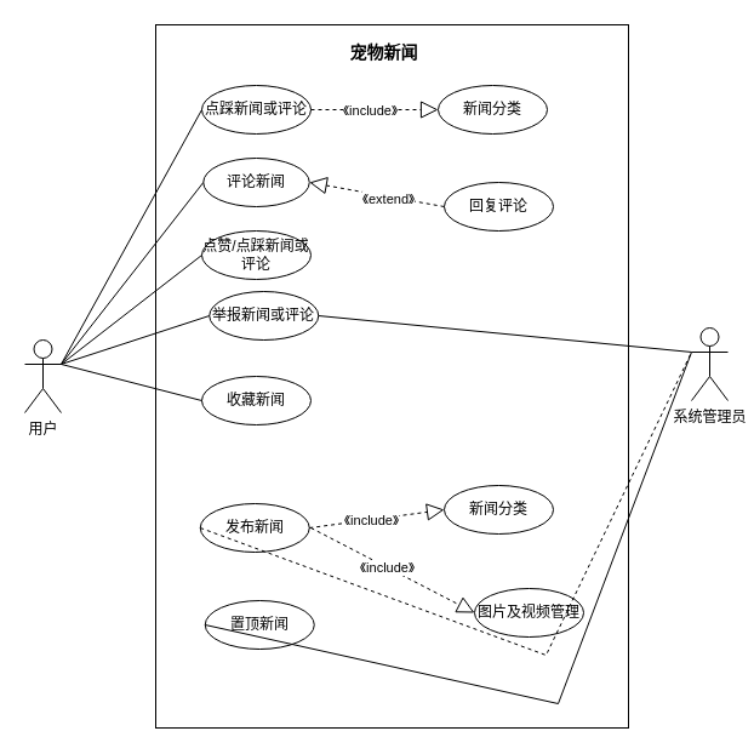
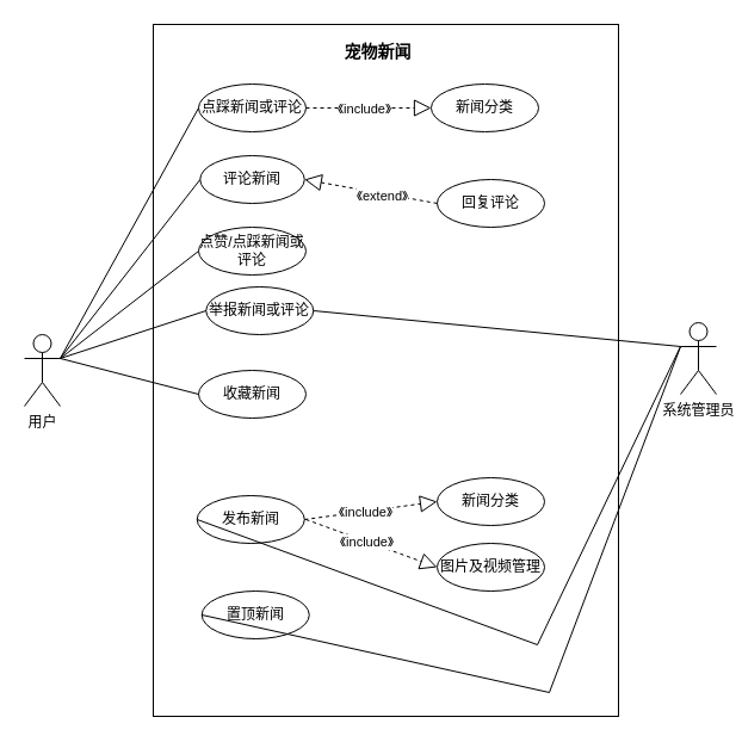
  <mxCell id="0" />
  <mxCell id="1" parent="0" />
  <mxCell id="2" value="" style="rounded=0;whiteSpace=wrap;html=1;" vertex="1" parent="1"><mxGeometry x="128" y="20" width="390" height="580" as="geometry" /></mxCell>
  <mxCell id="3" value="用户" style="shape=umlActor;verticalLabelPosition=bottom;verticalAlign=top;html=1;outlineConnect=0;" vertex="1" parent="1"><mxGeometry x="20" y="280" width="30" height="60" as="geometry" /></mxCell>
  <mxCell id="4" value="系统管理员" style="shape=umlActor;verticalLabelPosition=bottom;verticalAlign=top;html=1;outlineConnect=0;" vertex="1" parent="1"><mxGeometry x="570" y="270" width="30" height="60" as="geometry" /></mxCell>
  <mxCell id="5" value="&lt;font style=&quot;font-size: 14px;&quot;&gt;宠物新闻&lt;/font&gt;" style="text;strokeColor=none;fillColor=none;html=1;fontSize=24;fontStyle=1;verticalAlign=middle;align=center;" vertex="1" parent="1"><mxGeometry x="266" y="20" width="100" height="40" as="geometry" /></mxCell>
  <mxCell id="6" value="点踩新闻或评论" style="ellipse;whiteSpace=wrap;html=1;" vertex="1" parent="1"><mxGeometry x="166" y="70" width="90" height="40" as="geometry" /></mxCell>
  <mxCell id="7" value="评论新闻" style="ellipse;whiteSpace=wrap;html=1;" vertex="1" parent="1"><mxGeometry x="167.25" y="130" width="87.5" height="40" as="geometry" /></mxCell>
  <mxCell id="8" value="点赞/点踩新闻或评论" style="ellipse;whiteSpace=wrap;html=1;" vertex="1" parent="1"><mxGeometry x="166" y="190" width="90" height="40" as="geometry" /></mxCell>
  <mxCell id="9" value="举报新闻或评论" style="ellipse;whiteSpace=wrap;html=1;" vertex="1" parent="1"><mxGeometry x="172.25" y="240" width="90" height="40" as="geometry" /></mxCell>
  <mxCell id="10" value="收藏新闻" style="ellipse;whiteSpace=wrap;html=1;" vertex="1" parent="1"><mxGeometry x="166" y="310" width="90" height="40" as="geometry" /></mxCell>
  <mxCell id="11" value="发布新闻" style="ellipse;whiteSpace=wrap;html=1;" vertex="1" parent="1"><mxGeometry x="164.75" y="415" width="90" height="40" as="geometry" /></mxCell>
  <mxCell id="12" value="新闻分类" style="ellipse;whiteSpace=wrap;html=1;" vertex="1" parent="1"><mxGeometry x="366" y="400" width="90" height="40" as="geometry" /></mxCell>
- <mxCell id="13" value="图片及视频管理" style="ellipse;whiteSpace=wrap;html=1;" vertex="1" parent="1"><mxGeometry x="391" y="485" width="90" height="40" as="geometry" /></mxCell>
+ <mxCell id="13" value="图片及视频管理" style="ellipse;whiteSpace=wrap;html=1;" vertex="1" parent="1"><mxGeometry x="366" y="455" width="90" height="40" as="geometry" /></mxCell>
  <mxCell id="14" value="" style="endArrow=block;dashed=1;endFill=0;endSize=12;html=1;rounded=0;entryX=0;entryY=0.5;entryDx=0;entryDy=0;exitX=1;exitY=0.5;exitDx=0;exitDy=0;exitPerimeter=0;" edge="1" parent="1" source="11" target="12"><mxGeometry width="160" relative="1" as="geometry"><mxPoint x="253.5" y="455" as="sourcePoint" /><mxPoint x="363.5" y="435" as="targetPoint" /></mxGeometry></mxCell>
  <mxCell id="15" value="《include》" style="edgeLabel;html=1;align=center;verticalAlign=middle;resizable=0;points=[];" vertex="1" connectable="0" parent="14"><mxGeometry x="-0.083" relative="1" as="geometry"><mxPoint as="offset" /></mxGeometry></mxCell>
  <mxCell id="16" value="" style="endArrow=block;dashed=1;endFill=0;endSize=12;html=1;rounded=0;entryX=0;entryY=0.5;entryDx=0;entryDy=0;" edge="1" parent="1" target="13"><mxGeometry width="160" relative="1" as="geometry"><mxPoint x="256" y="435" as="sourcePoint" /><mxPoint x="363.5" y="500" as="targetPoint" /></mxGeometry></mxCell>
  <mxCell id="17" value="《include》" style="edgeLabel;html=1;align=center;verticalAlign=middle;resizable=0;points=[];" vertex="1" connectable="0" parent="16"><mxGeometry x="-0.083" relative="1" as="geometry"><mxPoint as="offset" /></mxGeometry></mxCell>
  <mxCell id="18" value="置顶新闻" style="ellipse;whiteSpace=wrap;html=1;" vertex="1" parent="1"><mxGeometry x="168.75" y="495" width="90" height="40" as="geometry" /></mxCell>
  <mxCell id="19" value="" style="endArrow=none;html=1;rounded=0;exitX=1;exitY=0.333;exitDx=0;exitDy=0;exitPerimeter=0;entryX=0;entryY=0.5;entryDx=0;entryDy=0;" edge="1" parent="1" source="3" target="6"><mxGeometry width="50" height="50" relative="1" as="geometry"><mxPoint x="190" y="340" as="sourcePoint" /><mxPoint x="240" y="290" as="targetPoint" /></mxGeometry></mxCell>
  <mxCell id="20" value="" style="endArrow=none;html=1;rounded=0;entryX=0;entryY=0.5;entryDx=0;entryDy=0;" edge="1" parent="1" target="7"><mxGeometry width="50" height="50" relative="1" as="geometry"><mxPoint x="50" y="300" as="sourcePoint" /><mxPoint x="180" y="10" as="targetPoint" /></mxGeometry></mxCell>
  <mxCell id="21" value="" style="endArrow=none;html=1;rounded=0;entryX=0;entryY=0.5;entryDx=0;entryDy=0;" edge="1" parent="1" target="8"><mxGeometry width="50" height="50" relative="1" as="geometry"><mxPoint x="50" y="300" as="sourcePoint" /><mxPoint x="181" y="70" as="targetPoint" /></mxGeometry></mxCell>
  <mxCell id="22" value="" style="endArrow=none;html=1;rounded=0;entryX=0;entryY=0.5;entryDx=0;entryDy=0;exitX=1;exitY=0.333;exitDx=0;exitDy=0;exitPerimeter=0;" edge="1" parent="1" source="3" target="9"><mxGeometry width="50" height="50" relative="1" as="geometry"><mxPoint x="60" y="310" as="sourcePoint" /><mxPoint x="180" y="140" as="targetPoint" /></mxGeometry></mxCell>
  <mxCell id="23" value="" style="endArrow=none;html=1;rounded=0;entryX=0;entryY=0.5;entryDx=0;entryDy=0;exitX=1;exitY=0.333;exitDx=0;exitDy=0;exitPerimeter=0;" edge="1" parent="1" source="3" target="10"><mxGeometry width="50" height="50" relative="1" as="geometry"><mxPoint x="60" y="310" as="sourcePoint" /><mxPoint x="180" y="270" as="targetPoint" /></mxGeometry></mxCell>
  <mxCell id="24" value="新闻分类" style="ellipse;whiteSpace=wrap;html=1;" vertex="1" parent="1"><mxGeometry x="361" y="70" width="90" height="40" as="geometry" /></mxCell>
  <mxCell id="25" value="" style="endArrow=block;dashed=1;endFill=0;endSize=12;html=1;rounded=0;entryX=0;entryY=0.5;entryDx=0;entryDy=0;exitX=1;exitY=0.5;exitDx=0;exitDy=0;" edge="1" parent="1" target="24" source="6"><mxGeometry width="160" relative="1" as="geometry"><mxPoint x="246" y="90" as="sourcePoint" /><mxPoint x="414" y="93.95" as="targetPoint" /></mxGeometry></mxCell>
  <mxCell id="26" value="《include》" style="edgeLabel;html=1;align=center;verticalAlign=middle;resizable=0;points=[];" vertex="1" connectable="0" parent="25"><mxGeometry x="-0.083" relative="1" as="geometry"><mxPoint as="offset" /></mxGeometry></mxCell>
  <mxCell id="27" value="回复评论" style="ellipse;whiteSpace=wrap;html=1;" vertex="1" parent="1"><mxGeometry x="366" y="150" width="90" height="40" as="geometry" /></mxCell>
  <mxCell id="28" value="" style="endArrow=block;dashed=1;endFill=0;endSize=12;html=1;rounded=0;entryX=1;entryY=0.5;entryDx=0;entryDy=0;exitX=0;exitY=0.5;exitDx=0;exitDy=0;" edge="1" parent="1" source="27" target="7"><mxGeometry width="160" relative="1" as="geometry"><mxPoint x="74" y="70" as="sourcePoint" /><mxPoint x="274" y="130" as="targetPoint" /></mxGeometry></mxCell>
  <mxCell id="29" value="《extend》" style="edgeLabel;html=1;align=center;verticalAlign=middle;resizable=0;points=[];" vertex="1" connectable="0" parent="28"><mxGeometry x="-0.167" y="2" relative="1" as="geometry"><mxPoint as="offset" /></mxGeometry></mxCell>
- <mxCell id="30" value="" style="endArrow=none;html=1;rounded=0;entryX=0;entryY=0.333;entryDx=0;entryDy=0;exitX=0;exitY=0.5;exitDx=0;exitDy=0;entryPerimeter=0;dashed=1;" edge="1" parent="1" source="11" target="4"><mxGeometry width="50" height="50" relative="1" as="geometry"><mxPoint x="60" y="310" as="sourcePoint" /><mxPoint x="176" y="340" as="targetPoint" /><Array as="points"><mxPoint x="450" y="540" /></Array></mxGeometry></mxCell>
+ <mxCell id="30" value="" style="endArrow=none;html=1;rounded=0;entryX=0;entryY=0.333;entryDx=0;entryDy=0;exitX=0;exitY=0.5;exitDx=0;exitDy=0;entryPerimeter=0;" edge="1" parent="1" source="11" target="4"><mxGeometry width="50" height="50" relative="1" as="geometry"><mxPoint x="60" y="310" as="sourcePoint" /><mxPoint x="176" y="340" as="targetPoint" /><Array as="points"><mxPoint x="450" y="540" /></Array></mxGeometry></mxCell>
  <mxCell id="31" value="" style="endArrow=none;html=1;rounded=0;entryX=0;entryY=0.333;entryDx=0;entryDy=0;exitX=0;exitY=0.5;exitDx=0;exitDy=0;entryPerimeter=0;" edge="1" parent="1" source="18" target="4"><mxGeometry width="50" height="50" relative="1" as="geometry"><mxPoint x="60" y="310" as="sourcePoint" /><mxPoint x="176" y="340" as="targetPoint" /><Array as="points"><mxPoint x="460" y="580" /></Array></mxGeometry></mxCell>
  <mxCell id="32" value="" style="endArrow=none;html=1;rounded=0;entryX=1;entryY=0.5;entryDx=0;entryDy=0;exitX=0;exitY=0.333;exitDx=0;exitDy=0;exitPerimeter=0;" edge="1" parent="1" source="4" target="9"><mxGeometry width="50" height="50" relative="1" as="geometry"><mxPoint x="60" y="310" as="sourcePoint" /><mxPoint x="177" y="280" as="targetPoint" /></mxGeometry></mxCell>
  <mxCell id="33" style="edgeStyle=orthogonalEdgeStyle;rounded=0;orthogonalLoop=1;jettySize=auto;html=1;exitX=0.5;exitY=1;exitDx=0;exitDy=0;" edge="1" parent="1" source="2" target="2"><mxGeometry relative="1" as="geometry" /></mxCell>
